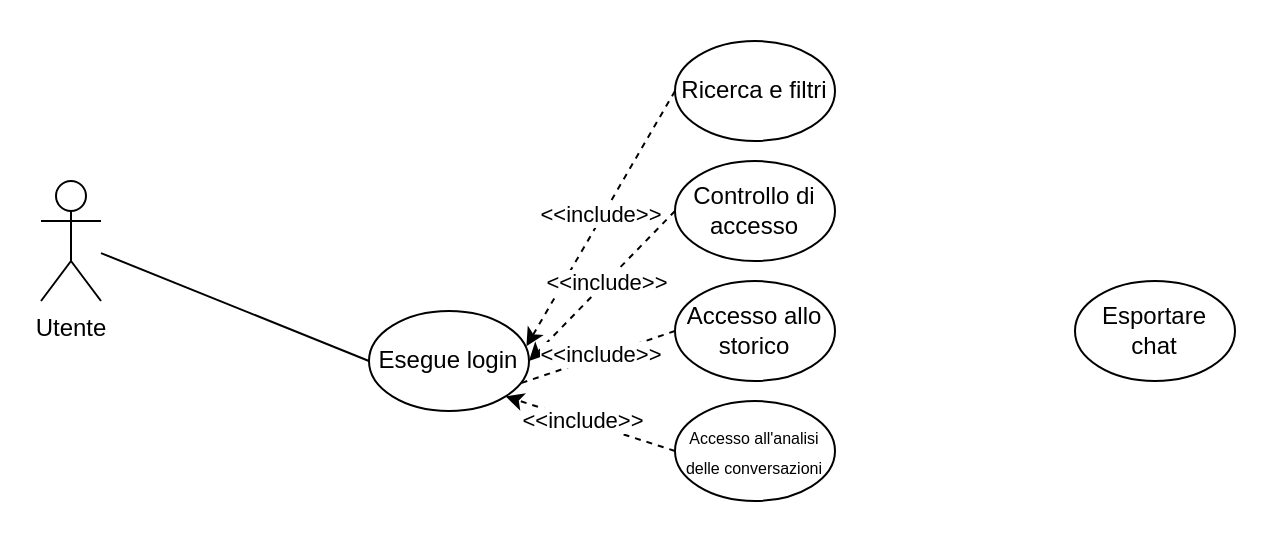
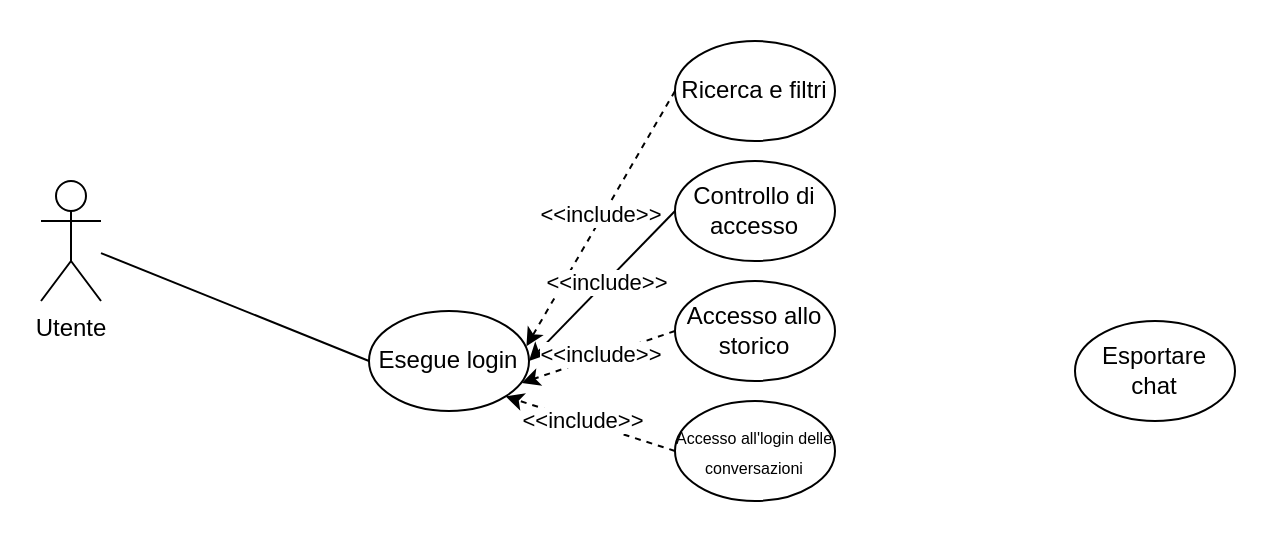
  <mxCell id="0" />
  <mxCell id="1" parent="0" />
  <mxCell id="2" value="Utente" style="shape=umlActor;verticalLabelPosition=bottom;verticalAlign=top;html=1;outlineConnect=0;" vertex="1" parent="1"><mxGeometry x="20" y="90" width="30" height="60" as="geometry" /></mxCell>
  <mxCell id="3" value="Esegue login" style="ellipse;whiteSpace=wrap;html=1;" vertex="1" parent="1"><mxGeometry x="184" y="155" width="80" height="50" as="geometry" /></mxCell>
  <mxCell id="4" value="" style="endArrow=none;html=1;rounded=0;entryX=0;entryY=0.5;entryDx=0;entryDy=0;" edge="1" parent="1" source="2" target="3"><mxGeometry width="50" height="50" relative="1" as="geometry"><mxPoint x="70" y="170" as="sourcePoint" /><mxPoint x="120" y="120" as="targetPoint" /></mxGeometry></mxCell>
  <mxCell id="5" value="Ricerca e filtri" style="ellipse;whiteSpace=wrap;html=1;" vertex="1" parent="1"><mxGeometry x="337" y="20" width="80" height="50" as="geometry" /></mxCell>
  <mxCell id="6" value="Controllo di accesso" style="ellipse;whiteSpace=wrap;html=1;" vertex="1" parent="1"><mxGeometry x="337" y="80" width="80" height="50" as="geometry" /></mxCell>
  <mxCell id="7" value="Accesso allo storico" style="ellipse;whiteSpace=wrap;html=1;" vertex="1" parent="1"><mxGeometry x="337" y="140" width="80" height="50" as="geometry" /></mxCell>
- <mxCell id="8" value="&lt;font style=&quot;font-size: 8px;&quot;&gt;Accesso all'analisi delle conversazioni&lt;/font&gt;" style="ellipse;whiteSpace=wrap;html=1;" vertex="1" parent="1"><mxGeometry x="337" y="200" width="80" height="50" as="geometry" /></mxCell>
- <mxCell id="9" value="Esportare chat" style="ellipse;whiteSpace=wrap;html=1;" vertex="1" parent="1"><mxGeometry x="537" y="140" width="80" height="50" as="geometry" /></mxCell>
+ <mxCell id="8" value="&lt;font style=&quot;font-size: 8px;&quot;&gt;Accesso all'login delle conversazioni&lt;/font&gt;" style="ellipse;whiteSpace=wrap;html=1;" vertex="1" parent="1"><mxGeometry x="337" y="200" width="80" height="50" as="geometry" /></mxCell>
+ <mxCell id="9" value="Esportare chat" style="ellipse;whiteSpace=wrap;html=1;" vertex="1" parent="1"><mxGeometry x="537" y="160" width="80" height="50" as="geometry" /></mxCell>
  <mxCell id="10" value="" style="endArrow=classic;html=1;rounded=0;exitX=0;exitY=0.5;exitDx=0;exitDy=0;entryX=0.984;entryY=0.352;entryDx=0;entryDy=0;dashed=1;entryPerimeter=0;" edge="1" parent="1" source="5" target="3"><mxGeometry width="50" height="50" relative="1" as="geometry"><mxPoint x="120" y="80" as="sourcePoint" /><mxPoint x="170" y="30" as="targetPoint" /></mxGeometry></mxCell>
  <mxCell id="11" value="&amp;lt;&amp;lt;include&amp;gt;&amp;gt;" style="edgeLabel;html=1;align=center;verticalAlign=middle;resizable=0;points=[];" vertex="1" connectable="0" parent="10"><mxGeometry x="-0.018" y="-1" relative="1" as="geometry"><mxPoint as="offset" /></mxGeometry></mxCell>
- <mxCell id="12" value="" style="endArrow=classic;html=1;rounded=0;exitX=0;exitY=0.5;exitDx=0;exitDy=0;entryX=1;entryY=0.5;entryDx=0;entryDy=0;dashed=1;" edge="1" parent="1" source="6" target="3"><mxGeometry width="50" height="50" relative="1" as="geometry"><mxPoint x="280" y="55" as="sourcePoint" /><mxPoint x="202" y="112" as="targetPoint" /></mxGeometry></mxCell>
+ <mxCell id="12" value="" style="endArrow=classic;html=1;rounded=0;exitX=0;exitY=0.5;exitDx=0;exitDy=0;entryX=1;entryY=0.5;entryDx=0;entryDy=0;dashed=0;" edge="1" parent="1" source="6" target="3"><mxGeometry width="50" height="50" relative="1" as="geometry"><mxPoint x="280" y="55" as="sourcePoint" /><mxPoint x="202" y="112" as="targetPoint" /></mxGeometry></mxCell>
  <mxCell id="13" value="&amp;lt;&amp;lt;include&amp;gt;&amp;gt;" style="edgeLabel;html=1;align=center;verticalAlign=middle;resizable=0;points=[];" vertex="1" connectable="0" parent="12"><mxGeometry x="-0.044" relative="1" as="geometry"><mxPoint as="offset" /></mxGeometry></mxCell>
- <mxCell id="14" value="" style="endArrow=none;html=1;rounded=0;exitX=0;exitY=0.5;exitDx=0;exitDy=0;entryX=0.955;entryY=0.719;entryDx=0;entryDy=0;dashed=1;entryPerimeter=0;" edge="1" parent="1" source="7" target="3"><mxGeometry width="50" height="50" relative="1" as="geometry"><mxPoint x="290" y="65" as="sourcePoint" /><mxPoint x="212" y="122" as="targetPoint" /></mxGeometry></mxCell>
+ <mxCell id="14" value="" style="endArrow=classic;html=1;rounded=0;exitX=0;exitY=0.5;exitDx=0;exitDy=0;entryX=0.955;entryY=0.719;entryDx=0;entryDy=0;dashed=1;entryPerimeter=0;" edge="1" parent="1" source="7" target="3"><mxGeometry width="50" height="50" relative="1" as="geometry"><mxPoint x="290" y="65" as="sourcePoint" /><mxPoint x="212" y="122" as="targetPoint" /></mxGeometry></mxCell>
  <mxCell id="15" value="&amp;lt;&amp;lt;include&amp;gt;&amp;gt;" style="edgeLabel;html=1;align=center;verticalAlign=middle;resizable=0;points=[];" vertex="1" connectable="0" parent="14"><mxGeometry x="-0.024" y="-1" relative="1" as="geometry"><mxPoint as="offset" /></mxGeometry></mxCell>
  <mxCell id="16" value="" style="endArrow=classic;html=1;rounded=0;exitX=0;exitY=0.5;exitDx=0;exitDy=0;entryX=1;entryY=1;entryDx=0;entryDy=0;dashed=1;" edge="1" parent="1" source="8" target="3"><mxGeometry width="50" height="50" relative="1" as="geometry"><mxPoint x="300" y="75" as="sourcePoint" /><mxPoint x="222" y="132" as="targetPoint" /></mxGeometry></mxCell>
  <mxCell id="17" value="&amp;lt;&amp;lt;include&amp;gt;&amp;gt;" style="edgeLabel;html=1;align=center;verticalAlign=middle;resizable=0;points=[];" vertex="1" connectable="0" parent="16"><mxGeometry x="0.098" relative="1" as="geometry"><mxPoint as="offset" /></mxGeometry></mxCell>
